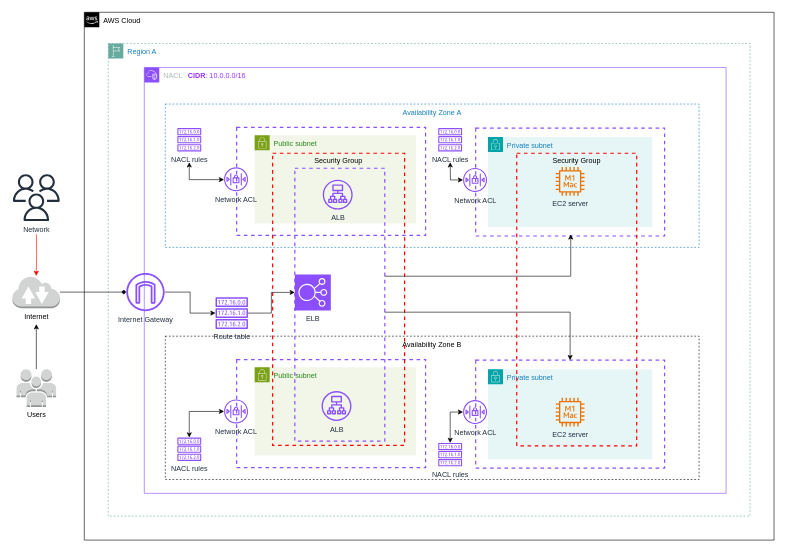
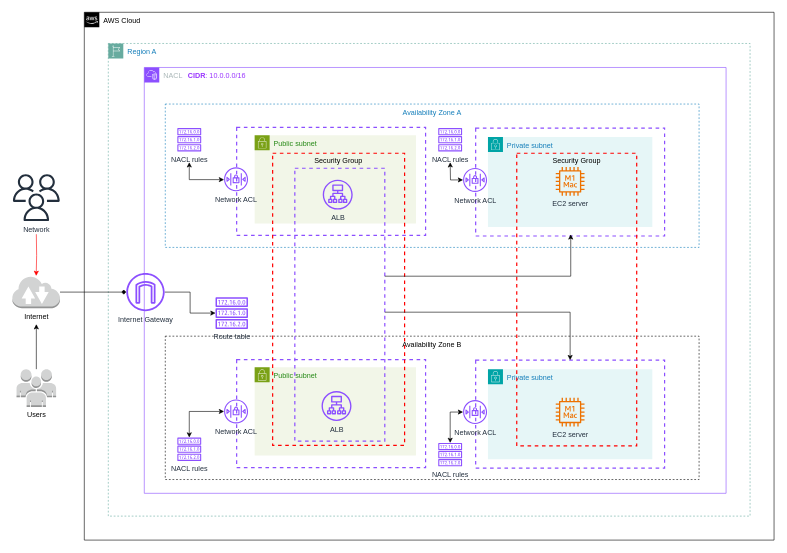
  <mxCell id="0" />
  <mxCell id="1" parent="0" />
  <mxCell id="2" value="AWS Cloud" style="points=[[0,0],[0.25,0],[0.5,0],[0.75,0],[1,0],[1,0.25],[1,0.5],[1,0.75],[1,1],[0.75,1],[0.5,1],[0.25,1],[0,1],[0,0.75],[0,0.5],[0,0.25]];outlineConnect=0;html=1;whiteSpace=wrap;fontSize=12;fontStyle=0;container=1;pointerEvents=0;collapsible=0;recursiveResize=0;shape=mxgraph.aws4.group;grIcon=mxgraph.aws4.group_aws_cloud_alt;fillColor=none;verticalAlign=top;align=left;spacingLeft=30;dashed=0;strokeColor=#000000;" vertex="1" parent="1"><mxGeometry x="140" y="20" width="1150" height="880" as="geometry" /></mxCell>
  <mxCell id="3" value="Region A" style="points=[[0,0],[0.25,0],[0.5,0],[0.75,0],[1,0],[1,0.25],[1,0.5],[1,0.75],[1,1],[0.75,1],[0.5,1],[0.25,1],[0,1],[0,0.75],[0,0.5],[0,0.25]];outlineConnect=0;gradientColor=none;html=1;whiteSpace=wrap;fontSize=12;fontStyle=0;container=1;pointerEvents=0;collapsible=0;recursiveResize=0;shape=mxgraph.aws4.group;grIcon=mxgraph.aws4.group_region;strokeColor=#67AB9F;fillColor=none;verticalAlign=top;align=left;spacingLeft=30;fontColor=#147EBA;dashed=1;" vertex="1" parent="2"><mxGeometry x="40" y="52" width="1070" height="788" as="geometry" /></mxCell>
  <mxCell id="4" value="NACL" style="points=[[0,0],[0.25,0],[0.5,0],[0.75,0],[1,0],[1,0.25],[1,0.5],[1,0.75],[1,1],[0.75,1],[0.5,1],[0.25,1],[0,1],[0,0.75],[0,0.5],[0,0.25]];outlineConnect=0;gradientColor=none;html=1;whiteSpace=wrap;fontSize=12;fontStyle=0;container=1;pointerEvents=0;collapsible=0;recursiveResize=0;shape=mxgraph.aws4.group;grIcon=mxgraph.aws4.group_vpc2;strokeColor=#8C4FFF;fillColor=none;verticalAlign=top;align=left;spacingLeft=30;fontColor=#AAB7B8;dashed=0;" vertex="1" parent="3"><mxGeometry x="60" y="40" width="970" height="710" as="geometry" /></mxCell>
  <mxCell id="5" value="&lt;font style=&quot;color: rgb(0, 0, 0);&quot;&gt;Availability Zone B&lt;/font&gt;" style="fillColor=none;strokeColor=#000000;dashed=1;verticalAlign=top;fontStyle=0;fontColor=#147EBA;whiteSpace=wrap;html=1;" vertex="1" parent="4"><mxGeometry x="35" y="448" width="890" height="239" as="geometry" /></mxCell>
  <mxCell id="6" value="Private subnet" style="points=[[0,0],[0.25,0],[0.5,0],[0.75,0],[1,0],[1,0.25],[1,0.5],[1,0.75],[1,1],[0.75,1],[0.5,1],[0.25,1],[0,1],[0,0.75],[0,0.5],[0,0.25]];outlineConnect=0;gradientColor=none;html=1;whiteSpace=wrap;fontSize=12;fontStyle=0;container=1;pointerEvents=0;collapsible=0;recursiveResize=0;shape=mxgraph.aws4.group;grIcon=mxgraph.aws4.group_security_group;grStroke=0;strokeColor=#00A4A6;fillColor=#E6F6F7;verticalAlign=top;align=left;spacingLeft=30;fontColor=#147EBA;dashed=0;" vertex="1" parent="4"><mxGeometry x="573" y="503" width="274" height="150" as="geometry" /></mxCell>
  <mxCell id="7" value="Public subnet" style="points=[[0,0],[0.25,0],[0.5,0],[0.75,0],[1,0],[1,0.25],[1,0.5],[1,0.75],[1,1],[0.75,1],[0.5,1],[0.25,1],[0,1],[0,0.75],[0,0.5],[0,0.25]];outlineConnect=0;gradientColor=none;html=1;whiteSpace=wrap;fontSize=12;fontStyle=0;container=1;pointerEvents=0;collapsible=0;recursiveResize=0;shape=mxgraph.aws4.group;grIcon=mxgraph.aws4.group_security_group;grStroke=0;strokeColor=#7AA116;fillColor=#F2F6E8;verticalAlign=top;align=left;spacingLeft=30;fontColor=#248814;dashed=0;" vertex="1" parent="4"><mxGeometry x="184" y="500" width="269" height="147" as="geometry" /></mxCell>
  <mxCell id="8" value="" style="fontStyle=0;verticalAlign=top;align=center;spacingTop=-2;fillColor=none;rounded=0;whiteSpace=wrap;html=1;strokeColor=light-dark(#8c4fff, #ff9090);strokeWidth=2;dashed=1;container=1;collapsible=0;expand=0;recursiveResize=0;" vertex="1" parent="4"><mxGeometry x="154" y="487" width="315" height="180" as="geometry" /></mxCell>
  <mxCell id="9" value="Network ACL" style="sketch=0;outlineConnect=0;fontColor=#232F3E;gradientColor=none;fillColor=#8C4FFF;strokeColor=none;dashed=0;verticalLabelPosition=bottom;verticalAlign=top;align=center;html=1;fontSize=12;fontStyle=0;aspect=fixed;pointerEvents=1;shape=mxgraph.aws4.network_access_control_list;" vertex="1" parent="8"><mxGeometry x="-21" y="66.5" width="40" height="40" as="geometry" /></mxCell>
  <mxCell id="10" value="&lt;div&gt;&lt;b&gt;CIDR&lt;/b&gt;: 10.0.0.0/16&lt;/div&gt;" style="text;html=1;align=left;verticalAlign=middle;whiteSpace=wrap;rounded=0;fontColor=#9933FF;" vertex="1" parent="4"><mxGeometry x="71" y="-1" width="204" height="30" as="geometry" /></mxCell>
  <mxCell id="11" value="Availability Zone A" style="fillColor=none;strokeColor=#147EBA;dashed=1;verticalAlign=top;fontStyle=0;fontColor=#147EBA;whiteSpace=wrap;html=1;" vertex="1" parent="4"><mxGeometry x="35" y="61" width="890" height="239" as="geometry" /></mxCell>
  <mxCell id="12" value="Private subnet" style="points=[[0,0],[0.25,0],[0.5,0],[0.75,0],[1,0],[1,0.25],[1,0.5],[1,0.75],[1,1],[0.75,1],[0.5,1],[0.25,1],[0,1],[0,0.75],[0,0.5],[0,0.25]];outlineConnect=0;gradientColor=none;html=1;whiteSpace=wrap;fontSize=12;fontStyle=0;container=1;pointerEvents=0;collapsible=0;recursiveResize=0;shape=mxgraph.aws4.group;grIcon=mxgraph.aws4.group_security_group;grStroke=0;strokeColor=#00A4A6;fillColor=#E6F6F7;verticalAlign=top;align=left;spacingLeft=30;fontColor=#147EBA;dashed=0;" vertex="1" parent="4"><mxGeometry x="573" y="116" width="274" height="150" as="geometry" /></mxCell>
  <mxCell id="13" value="Public subnet" style="points=[[0,0],[0.25,0],[0.5,0],[0.75,0],[1,0],[1,0.25],[1,0.5],[1,0.75],[1,1],[0.75,1],[0.5,1],[0.25,1],[0,1],[0,0.75],[0,0.5],[0,0.25]];outlineConnect=0;gradientColor=none;html=1;whiteSpace=wrap;fontSize=12;fontStyle=0;container=1;pointerEvents=0;collapsible=0;recursiveResize=0;shape=mxgraph.aws4.group;grIcon=mxgraph.aws4.group_security_group;grStroke=0;strokeColor=#7AA116;fillColor=#F2F6E8;verticalAlign=top;align=left;spacingLeft=30;fontColor=#248814;dashed=0;" vertex="1" parent="4"><mxGeometry x="184" y="113" width="269" height="147" as="geometry" /></mxCell>
  <mxCell id="14" style="edgeStyle=orthogonalEdgeStyle;rounded=0;orthogonalLoop=1;jettySize=auto;html=1;" edge="1" parent="4" source="15" target="29"><mxGeometry relative="1" as="geometry" /></mxCell>
  <mxCell id="15" value="Internet Gateway" style="sketch=0;outlineConnect=0;fontColor=#232F3E;gradientColor=none;fillColor=#8C4FFF;strokeColor=none;dashed=0;verticalLabelPosition=bottom;verticalAlign=top;align=center;html=1;fontSize=12;fontStyle=0;aspect=fixed;pointerEvents=1;shape=mxgraph.aws4.internet_gateway;" vertex="1" parent="4"><mxGeometry x="-30" y="342.5" width="64" height="64" as="geometry" /></mxCell>
  <mxCell id="16" value="" style="fontStyle=0;verticalAlign=top;align=center;spacingTop=-2;fillColor=none;rounded=0;whiteSpace=wrap;html=1;strokeColor=light-dark(#8c4fff, #ff9090);strokeWidth=2;dashed=1;container=1;collapsible=0;expand=0;recursiveResize=0;" vertex="1" parent="4"><mxGeometry x="154" y="100" width="315" height="180" as="geometry" /></mxCell>
  <mxCell id="17" value="Network ACL" style="sketch=0;outlineConnect=0;fontColor=#232F3E;gradientColor=none;fillColor=#8C4FFF;strokeColor=none;dashed=0;verticalLabelPosition=bottom;verticalAlign=top;align=center;html=1;fontSize=12;fontStyle=0;aspect=fixed;pointerEvents=1;shape=mxgraph.aws4.network_access_control_list;" vertex="1" parent="16"><mxGeometry x="-21" y="66.5" width="40" height="40" as="geometry" /></mxCell>
  <mxCell id="18" value="Security Group" style="fontStyle=0;verticalAlign=top;align=center;spacingTop=-2;fillColor=none;rounded=0;whiteSpace=wrap;html=1;strokeColor=#FF0000;strokeWidth=2;dashed=1;container=1;collapsible=0;expand=0;recursiveResize=0;" vertex="1" parent="16"><mxGeometry x="60" y="43" width="220" height="487" as="geometry" /></mxCell>
  <mxCell id="19" value="ALB" style="sketch=0;outlineConnect=0;fontColor=#232F3E;gradientColor=none;fillColor=#8C4FFF;strokeColor=none;dashed=0;verticalLabelPosition=bottom;verticalAlign=top;align=center;html=1;fontSize=12;fontStyle=0;aspect=fixed;pointerEvents=1;shape=mxgraph.aws4.application_load_balancer;" vertex="1" parent="18"><mxGeometry x="83.5" y="44" width="50" height="50" as="geometry" /></mxCell>
  <mxCell id="20" value="" style="fontStyle=0;verticalAlign=top;align=center;spacingTop=-2;fillColor=none;rounded=0;whiteSpace=wrap;html=1;strokeColor=light-dark(#8c4fff, #ff9090);strokeWidth=2;dashed=1;container=1;collapsible=0;expand=0;recursiveResize=0;" vertex="1" parent="18"><mxGeometry x="37" y="25" width="150" height="455" as="geometry" /></mxCell>
- <mxCell id="21" value="ELB" style="sketch=0;points=[[0,0,0],[0.25,0,0],[0.5,0,0],[0.75,0,0],[1,0,0],[0,1,0],[0.25,1,0],[0.5,1,0],[0.75,1,0],[1,1,0],[0,0.25,0],[0,0.5,0],[0,0.75,0],[1,0.25,0],[1,0.5,0],[1,0.75,0]];outlineConnect=0;fontColor=#232F3E;fillColor=#8C4FFF;strokeColor=#ffffff;dashed=0;verticalLabelPosition=bottom;verticalAlign=top;align=center;html=1;fontSize=12;fontStyle=0;aspect=fixed;shape=mxgraph.aws4.resourceIcon;resIcon=mxgraph.aws4.elastic_load_balancing;" vertex="1" parent="18"><mxGeometry x="37" y="202" width="60" height="60" as="geometry" /></mxCell>
  <mxCell id="22" value="" style="fontStyle=0;verticalAlign=top;align=center;spacingTop=-2;fillColor=none;rounded=0;whiteSpace=wrap;html=1;strokeColor=light-dark(#8c4fff, #ff9090);strokeWidth=2;dashed=1;container=1;collapsible=0;expand=0;recursiveResize=0;" vertex="1" parent="4"><mxGeometry x="552.5" y="101" width="315" height="180" as="geometry" /></mxCell>
  <mxCell id="23" value="Network ACL" style="sketch=0;outlineConnect=0;fontColor=#232F3E;gradientColor=none;fillColor=#8C4FFF;strokeColor=none;dashed=0;verticalLabelPosition=bottom;verticalAlign=top;align=center;html=1;fontSize=12;fontStyle=0;aspect=fixed;pointerEvents=1;shape=mxgraph.aws4.network_access_control_list;" vertex="1" parent="22"><mxGeometry x="-21" y="66.5" width="40" height="40" as="geometry" /></mxCell>
  <mxCell id="24" value="EC2 server" style="sketch=0;outlineConnect=0;fontColor=#232F3E;gradientColor=none;fillColor=#ED7100;strokeColor=none;dashed=0;verticalLabelPosition=bottom;verticalAlign=top;align=center;html=1;fontSize=12;fontStyle=0;aspect=fixed;pointerEvents=1;shape=mxgraph.aws4.ec2_m1_mac_instance;" vertex="1" parent="22"><mxGeometry x="133.5" y="65" width="48" height="48" as="geometry" /></mxCell>
  <mxCell id="25" value="Security Group" style="fontStyle=0;verticalAlign=top;align=center;spacingTop=-2;fillColor=none;rounded=0;whiteSpace=wrap;html=1;strokeColor=#FF0000;strokeWidth=2;dashed=1;container=1;collapsible=0;expand=0;recursiveResize=0;" vertex="1" parent="22"><mxGeometry x="68.5" y="42" width="200" height="488" as="geometry" /></mxCell>
  <mxCell id="26" value="" style="fontStyle=0;verticalAlign=top;align=center;spacingTop=-2;fillColor=none;rounded=0;whiteSpace=wrap;html=1;strokeColor=light-dark(#8c4fff, #ff9090);strokeWidth=2;dashed=1;container=1;collapsible=0;expand=0;recursiveResize=0;" vertex="1" parent="4"><mxGeometry x="552.5" y="488" width="315" height="180" as="geometry" /></mxCell>
  <mxCell id="27" value="Network ACL" style="sketch=0;outlineConnect=0;fontColor=#232F3E;gradientColor=none;fillColor=#8C4FFF;strokeColor=none;dashed=0;verticalLabelPosition=bottom;verticalAlign=top;align=center;html=1;fontSize=12;fontStyle=0;aspect=fixed;pointerEvents=1;shape=mxgraph.aws4.network_access_control_list;" vertex="1" parent="26"><mxGeometry x="-21" y="66.5" width="40" height="40" as="geometry" /></mxCell>
  <mxCell id="28" value="EC2 server" style="sketch=0;outlineConnect=0;fontColor=#232F3E;gradientColor=none;fillColor=#ED7100;strokeColor=none;dashed=0;verticalLabelPosition=bottom;verticalAlign=top;align=center;html=1;fontSize=12;fontStyle=0;aspect=fixed;pointerEvents=1;shape=mxgraph.aws4.ec2_m1_mac_instance;" vertex="1" parent="26"><mxGeometry x="133.5" y="62.5" width="48" height="48" as="geometry" /></mxCell>
  <mxCell id="29" value="Route table" style="sketch=0;outlineConnect=0;fontColor=#232F3E;gradientColor=none;fillColor=#8C4FFF;strokeColor=none;dashed=0;verticalLabelPosition=bottom;verticalAlign=top;align=center;html=1;fontSize=12;fontStyle=0;aspect=fixed;pointerEvents=1;shape=mxgraph.aws4.route_table;" vertex="1" parent="4"><mxGeometry x="118.61" y="383" width="54.39" height="53" as="geometry" /></mxCell>
  <mxCell id="30" value="ALB" style="sketch=0;outlineConnect=0;fontColor=#232F3E;gradientColor=none;fillColor=#8C4FFF;strokeColor=none;dashed=0;verticalLabelPosition=bottom;verticalAlign=top;align=center;html=1;fontSize=12;fontStyle=0;aspect=fixed;pointerEvents=1;shape=mxgraph.aws4.application_load_balancer;" vertex="1" parent="4"><mxGeometry x="295.5" y="539.5" width="50" height="50" as="geometry" /></mxCell>
  <mxCell id="31" style="edgeStyle=orthogonalEdgeStyle;rounded=0;orthogonalLoop=1;jettySize=auto;html=1;startArrow=classic;startFill=1;" edge="1" parent="4" target="17"><mxGeometry relative="1" as="geometry"><mxPoint x="75" y="158" as="sourcePoint" /><Array as="points"><mxPoint x="75" y="187" /></Array></mxGeometry></mxCell>
  <mxCell id="32" value="NACL rules" style="sketch=0;outlineConnect=0;fontColor=#232F3E;gradientColor=none;fillColor=#8C4FFF;strokeColor=none;dashed=0;verticalLabelPosition=bottom;verticalAlign=top;align=center;html=1;fontSize=12;fontStyle=0;aspect=fixed;pointerEvents=1;shape=mxgraph.aws4.route_table;" vertex="1" parent="4"><mxGeometry x="55.0" y="101.0" width="40" height="38.98" as="geometry" /></mxCell>
  <mxCell id="33" value="NACL rules" style="sketch=0;outlineConnect=0;fontColor=#232F3E;gradientColor=none;fillColor=#8C4FFF;strokeColor=none;dashed=0;verticalLabelPosition=bottom;verticalAlign=top;align=center;html=1;fontSize=12;fontStyle=0;aspect=fixed;pointerEvents=1;shape=mxgraph.aws4.route_table;" vertex="1" parent="4"><mxGeometry x="55" y="617" width="40" height="38.98" as="geometry" /></mxCell>
  <mxCell id="34" style="edgeStyle=orthogonalEdgeStyle;rounded=0;orthogonalLoop=1;jettySize=auto;html=1;startArrow=classic;startFill=1;" edge="1" parent="4" source="9" target="33"><mxGeometry relative="1" as="geometry" /></mxCell>
- <mxCell id="35" style="edgeStyle=orthogonalEdgeStyle;rounded=0;orthogonalLoop=1;jettySize=auto;html=1;entryX=0;entryY=0.5;entryDx=0;entryDy=0;entryPerimeter=0;" edge="1" parent="4" source="29" target="21"><mxGeometry relative="1" as="geometry" /></mxCell>
  <mxCell id="36" style="edgeStyle=orthogonalEdgeStyle;rounded=0;orthogonalLoop=1;jettySize=auto;html=1;entryX=0.45;entryY=0.277;entryDx=0;entryDy=0;entryPerimeter=0;" edge="1" parent="4" source="20" target="25"><mxGeometry relative="1" as="geometry"><Array as="points"><mxPoint x="711" y="348" /></Array></mxGeometry></mxCell>
  <mxCell id="37" style="edgeStyle=orthogonalEdgeStyle;rounded=0;orthogonalLoop=1;jettySize=auto;html=1;entryX=0.5;entryY=0;entryDx=0;entryDy=0;" edge="1" parent="4" source="20" target="26"><mxGeometry relative="1" as="geometry"><Array as="points"><mxPoint x="710" y="408" /></Array></mxGeometry></mxCell>
  <mxCell id="38" value="NACL rules" style="sketch=0;outlineConnect=0;fontColor=#232F3E;gradientColor=none;fillColor=#8C4FFF;strokeColor=none;dashed=0;verticalLabelPosition=bottom;verticalAlign=top;align=center;html=1;fontSize=12;fontStyle=0;aspect=fixed;pointerEvents=1;shape=mxgraph.aws4.route_table;" vertex="1" parent="4"><mxGeometry x="490" y="101" width="40" height="38.98" as="geometry" /></mxCell>
  <mxCell id="39" style="edgeStyle=orthogonalEdgeStyle;rounded=0;orthogonalLoop=1;jettySize=auto;html=1;startArrow=classic;startFill=1;" edge="1" parent="4" source="23"><mxGeometry relative="1" as="geometry"><mxPoint x="510" y="158" as="targetPoint" /></mxGeometry></mxCell>
  <mxCell id="40" value="NACL rules" style="sketch=0;outlineConnect=0;fontColor=#232F3E;gradientColor=none;fillColor=#8C4FFF;strokeColor=none;dashed=0;verticalLabelPosition=bottom;verticalAlign=top;align=center;html=1;fontSize=12;fontStyle=0;aspect=fixed;pointerEvents=1;shape=mxgraph.aws4.route_table;" vertex="1" parent="4"><mxGeometry x="490" y="626.02" width="40" height="38.98" as="geometry" /></mxCell>
  <mxCell id="41" style="edgeStyle=orthogonalEdgeStyle;rounded=0;orthogonalLoop=1;jettySize=auto;html=1;startArrow=classic;startFill=1;" edge="1" parent="4" source="27" target="40"><mxGeometry relative="1" as="geometry" /></mxCell>
  <mxCell id="42" style="edgeStyle=orthogonalEdgeStyle;rounded=0;orthogonalLoop=1;jettySize=auto;html=1;endArrow=diamond;" edge="1" parent="1" source="43" target="15"><mxGeometry relative="1" as="geometry" /></mxCell>
  <mxCell id="43" value="Internet" style="outlineConnect=0;dashed=0;verticalLabelPosition=bottom;verticalAlign=top;align=center;html=1;shape=mxgraph.aws3.internet_2;fillColor=#D2D3D3;gradientColor=none;" vertex="1" parent="1"><mxGeometry x="20" y="459.5" width="79.5" height="54" as="geometry" /></mxCell>
  <mxCell id="44" style="edgeStyle=orthogonalEdgeStyle;rounded=0;orthogonalLoop=1;jettySize=auto;html=1;" edge="1" parent="1" source="45"><mxGeometry relative="1" as="geometry"><mxPoint x="60" y="540" as="targetPoint" /></mxGeometry></mxCell>
  <mxCell id="45" value="Users" style="outlineConnect=0;dashed=0;verticalLabelPosition=bottom;verticalAlign=top;align=center;html=1;shape=mxgraph.aws3.users;fillColor=#D2D3D3;gradientColor=none;" vertex="1" parent="1"><mxGeometry x="27" y="615" width="66" height="63" as="geometry" /></mxCell>
  <mxCell id="46" style="edgeStyle=orthogonalEdgeStyle;rounded=0;orthogonalLoop=1;jettySize=auto;html=1;strokeColor=#FF0000;" edge="1" parent="1" target="43"><mxGeometry relative="1" as="geometry"><mxPoint x="60" y="390" as="sourcePoint" /></mxGeometry></mxCell>
  <mxCell id="47" value="Network" style="sketch=0;outlineConnect=0;fontColor=#232F3E;gradientColor=none;fillColor=#232F3D;strokeColor=none;dashed=0;verticalLabelPosition=bottom;verticalAlign=top;align=center;html=1;fontSize=12;fontStyle=0;aspect=fixed;pointerEvents=1;shape=mxgraph.aws4.users;" vertex="1" parent="1"><mxGeometry x="21" y="290" width="78" height="78" as="geometry" /></mxCell>
